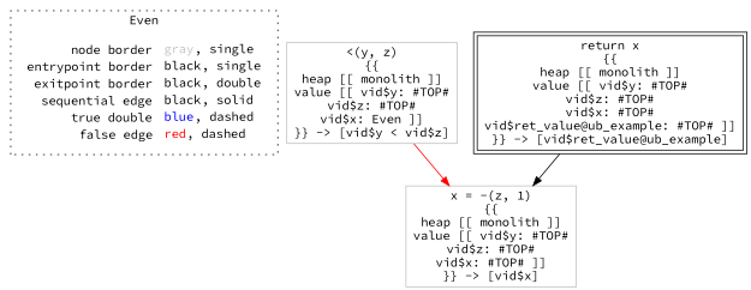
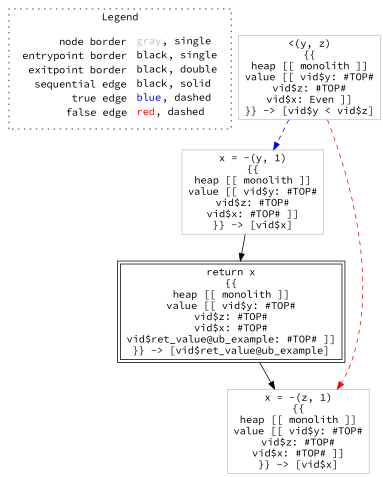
  digraph {
    fontname="Source Code Pro"
    node [fontname="Source Code Pro" shape=rect color=gray]
    edge [color=black fontname="Source Code Pro"]
-   n1 [label=<<table border="0" cellpadding="2" cellspacing="0" cellborder="0"><tr><td align="right">node border&nbsp;</td><td align="left"><font color="gray">gray</font>, single</td></tr><tr><td align="right">entrypoint border&nbsp;</td><td align="left"><font color="black">black</font>, single</td></tr><tr><td align="right">exitpoint border&nbsp;</td><td align="left"><font color="black">black</font>, double</td></tr><tr><td align="right">sequential edge&nbsp;</td><td align="left"><font color="black">black</font>, solid</td></tr><tr><td align="right">true double&nbsp;</td><td align="left"><font color="blue">blue</font>, dashed</td></tr><tr><td align="right">false edge&nbsp;</td><td align="left"><font color="red">red</font>, dashed</td></tr></table>> shape=plaintext color=""]
+   n1 [label=<<table border="0" cellpadding="2" cellspacing="0" cellborder="0"><tr><td align="right">node border&nbsp;</td><td align="left"><font color="gray">gray</font>, single</td></tr><tr><td align="right">entrypoint border&nbsp;</td><td align="left"><font color="black">black</font>, single</td></tr><tr><td align="right">exitpoint border&nbsp;</td><td align="left"><font color="black">black</font>, double</td></tr><tr><td align="right">sequential edge&nbsp;</td><td align="left"><font color="black">black</font>, solid</td></tr><tr><td align="right">true edge&nbsp;</td><td align="left"><font color="blue">blue</font>, dashed</td></tr><tr><td align="right">false edge&nbsp;</td><td align="left"><font color="red">red</font>, dashed</td></tr></table>> shape=plaintext color=""]
    n2 [label=<&lt;(y, z)<BR/>{{<BR/>heap [[ monolith ]]<BR/>value [[ vid$y: #TOP#<BR/>vid$z: #TOP#<BR/>vid$x: Even ]]<BR/>}} -&gt; [vid$y &lt; vid$z]>]
+   n3 [label=<x = -(y, 1)<BR/>{{<BR/>heap [[ monolith ]]<BR/>value [[ vid$y: #TOP#<BR/>vid$z: #TOP#<BR/>vid$x: #TOP# ]]<BR/>}} -&gt; [vid$x]>]
    n4 [label=<x = -(z, 1)<BR/>{{<BR/>heap [[ monolith ]]<BR/>value [[ vid$y: #TOP#<BR/>vid$z: #TOP#<BR/>vid$x: #TOP# ]]<BR/>}} -&gt; [vid$x]>]
    n5 [color=black label=<return x<BR/>{{<BR/>heap [[ monolith ]]<BR/>value [[ vid$y: #TOP#<BR/>vid$z: #TOP#<BR/>vid$x: #TOP#<BR/>vid$ret_value@ub_example: #TOP# ]]<BR/>}} -&gt; [vid$ret_value@ub_example]> peripheries=2]
    subgraph cluster_1 {
-     label=Even
+     label=Legend
      style=dotted
      n1
    }
-   n2 -> n4 [color=red style=solid]
+   n2 -> n3 [color=blue style=dashed]
+   n2 -> n4 [color=red style=dashed]
+   n3 -> n5
    n5 -> n4
  }
